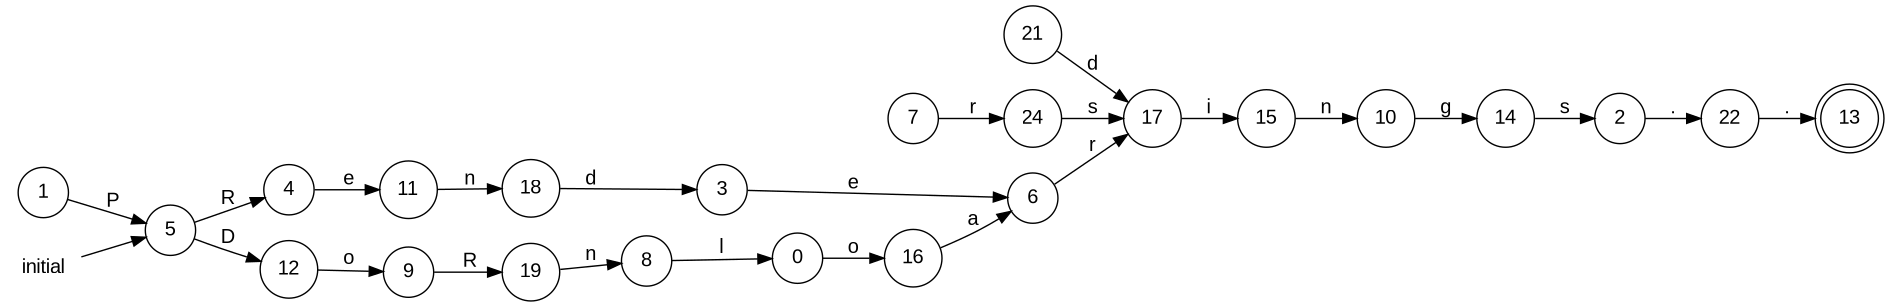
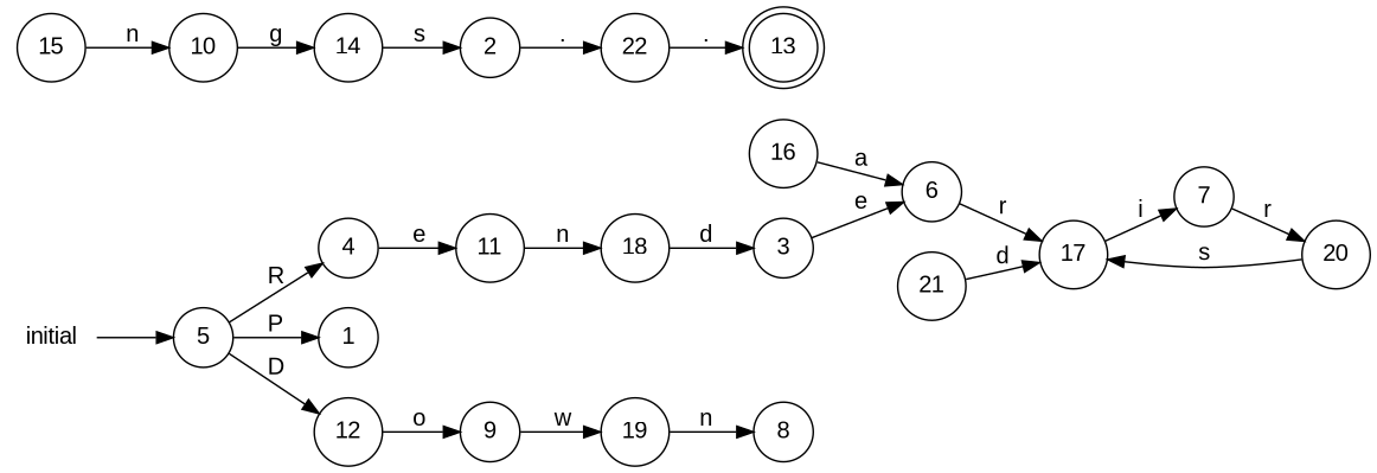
  digraph {
    fontname="Liberation Sans"
    rankdir=LR
    node [fontname="Liberation Sans" shape=circle]
    edge [fontname="Liberation Sans"]
-   0
    16
    6
    21
    17
    7
-   20 [label=24]
+   20
    2
    22
    13 [shape=doublecircle]
    3
    15
    4
    11
    18
    5
    1
    12
    9
    initial [shape=plaintext]
    19
    10
    8
    14
-   0 -> 16 [label=o]
    16 -> 6 [label=a]
    6 -> 17 [label=r]
    21 -> 17 [label=d]
-   17 -> 15 [label=i]
+   17 -> 7 [label=i]
    7 -> 20 [label=r]
    20 -> 17 [label=s]
    2 -> 22 [label="."]
    22 -> 13 [label="."]
    3 -> 6 [label=e]
    15 -> 10 [label=n]
    4 -> 11 [label=e]
    11 -> 18 [label=n]
    18 -> 3 [label=d]
    5 -> 4 [label=R]
-   1 -> 5 [label=P]
+   5 -> 1 [label=P]
    5 -> 12 [label=D]
    12 -> 9 [label=o]
-   9 -> 19 [label=R]
+   9 -> 19 [label=w]
    initial -> 5
    19 -> 8 [label=n]
    10 -> 14 [label=g]
-   8 -> 0 [label=l]
    14 -> 2 [label=s]
  }
